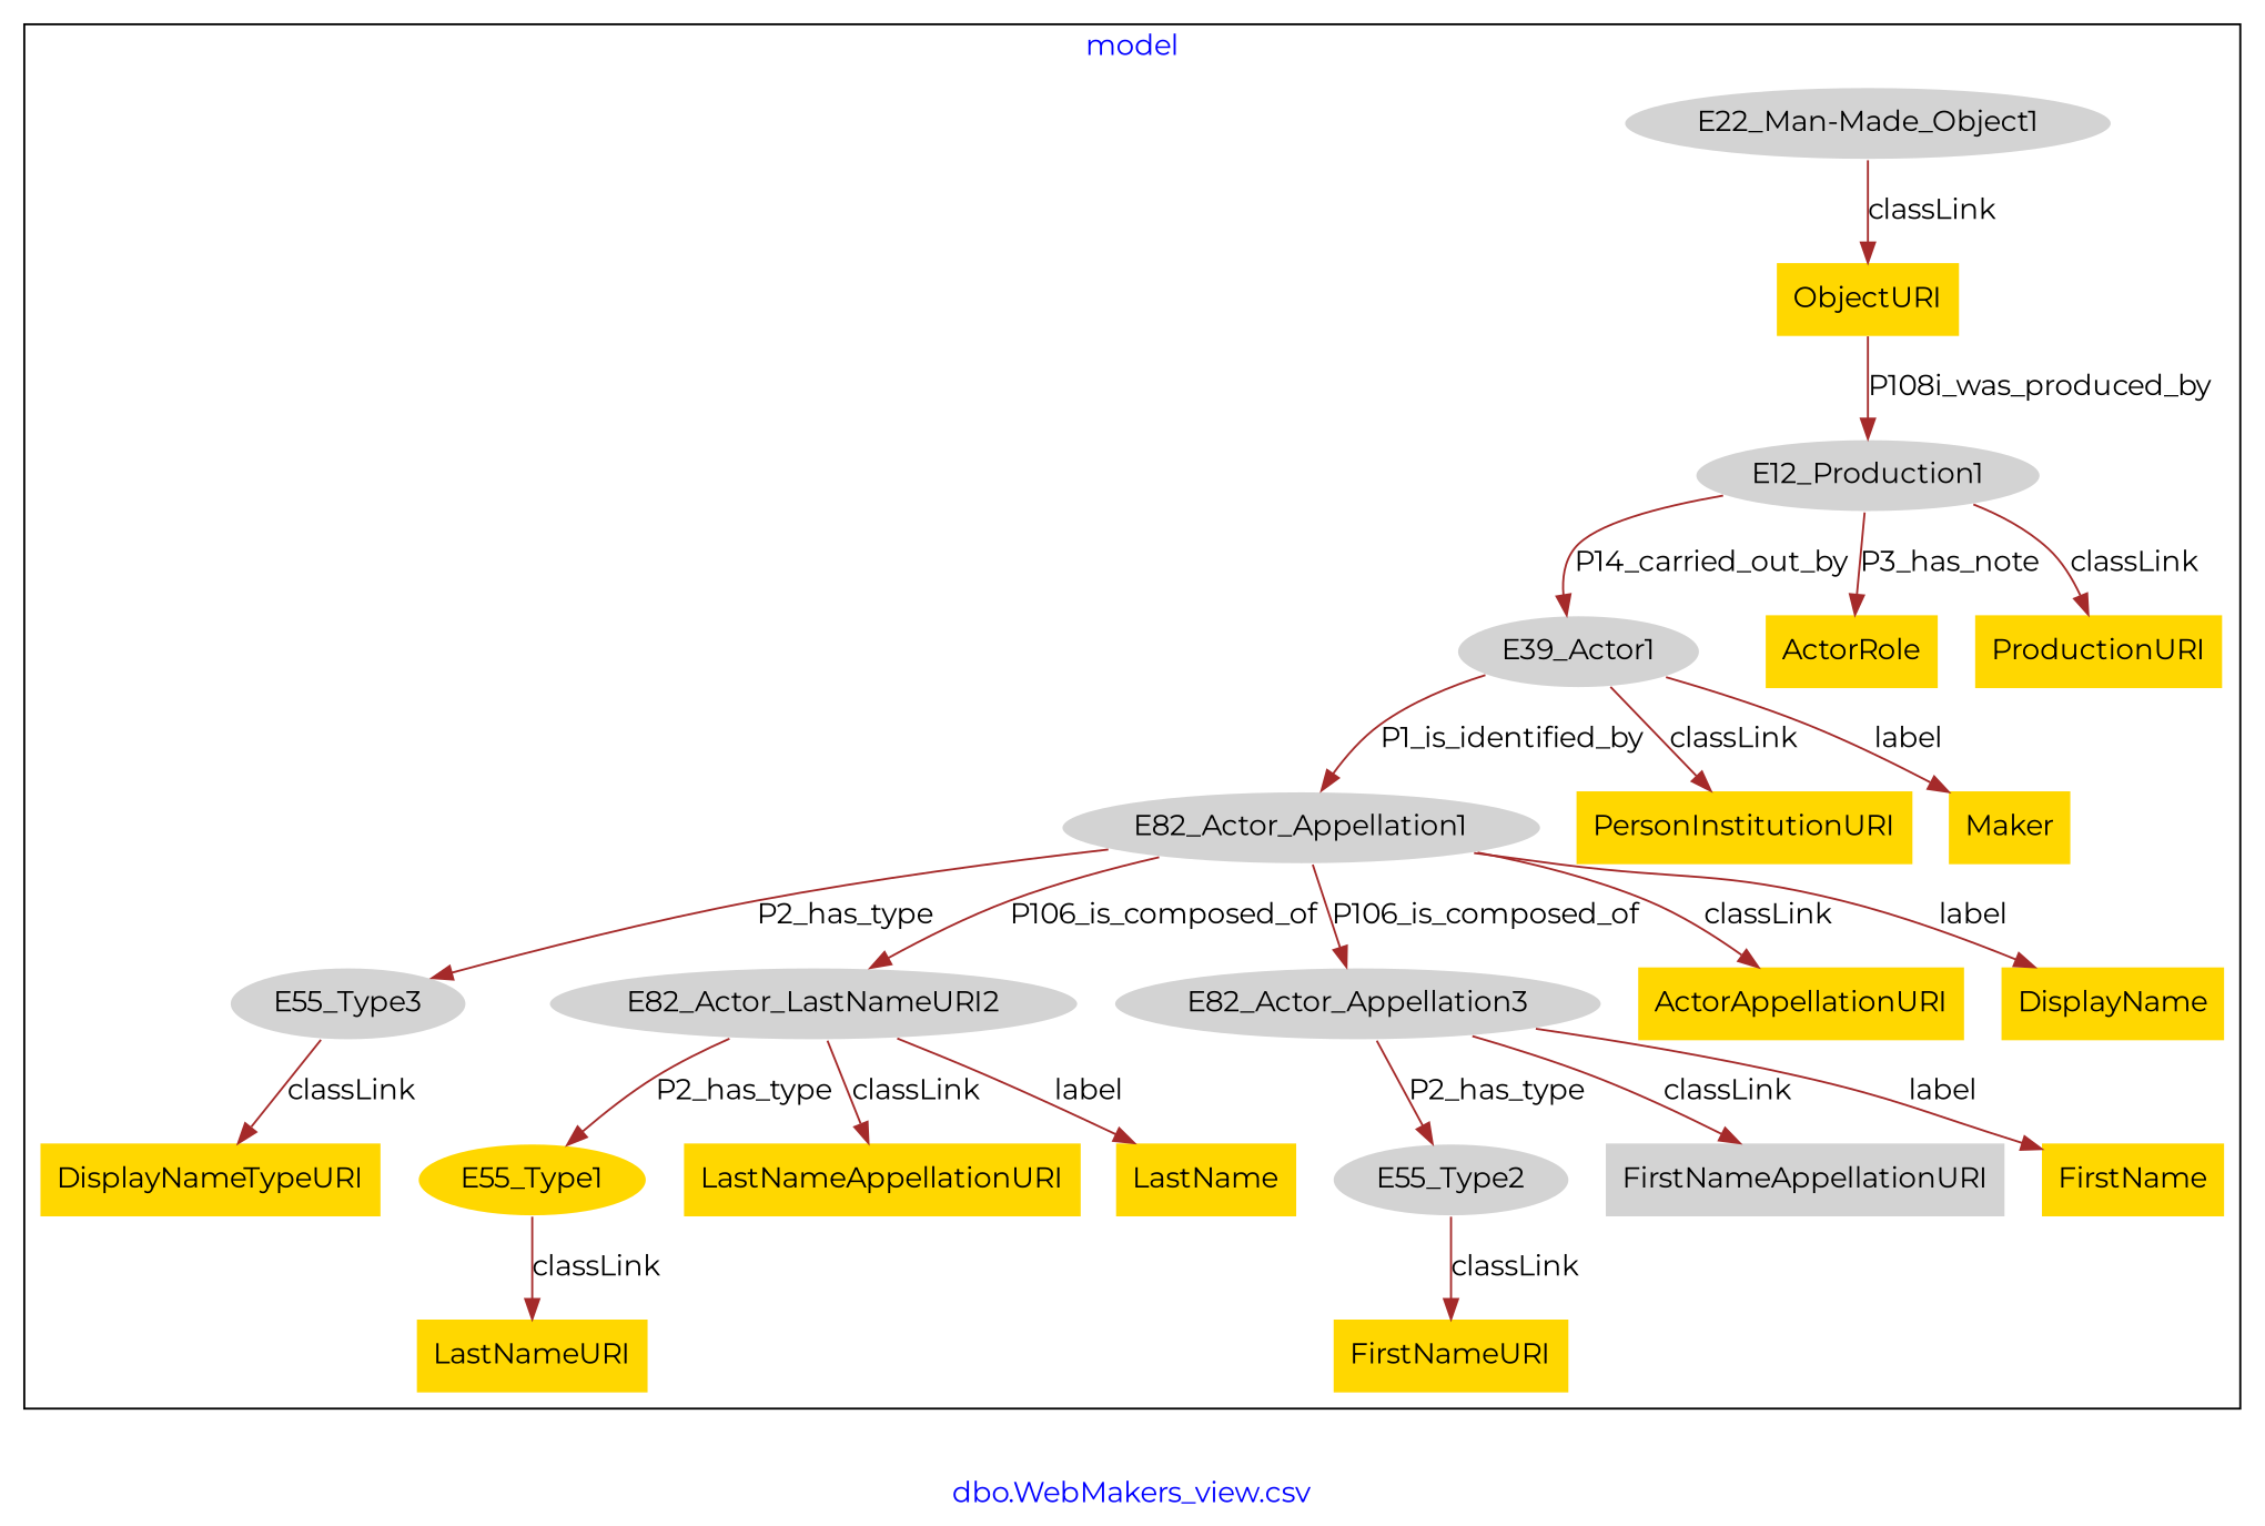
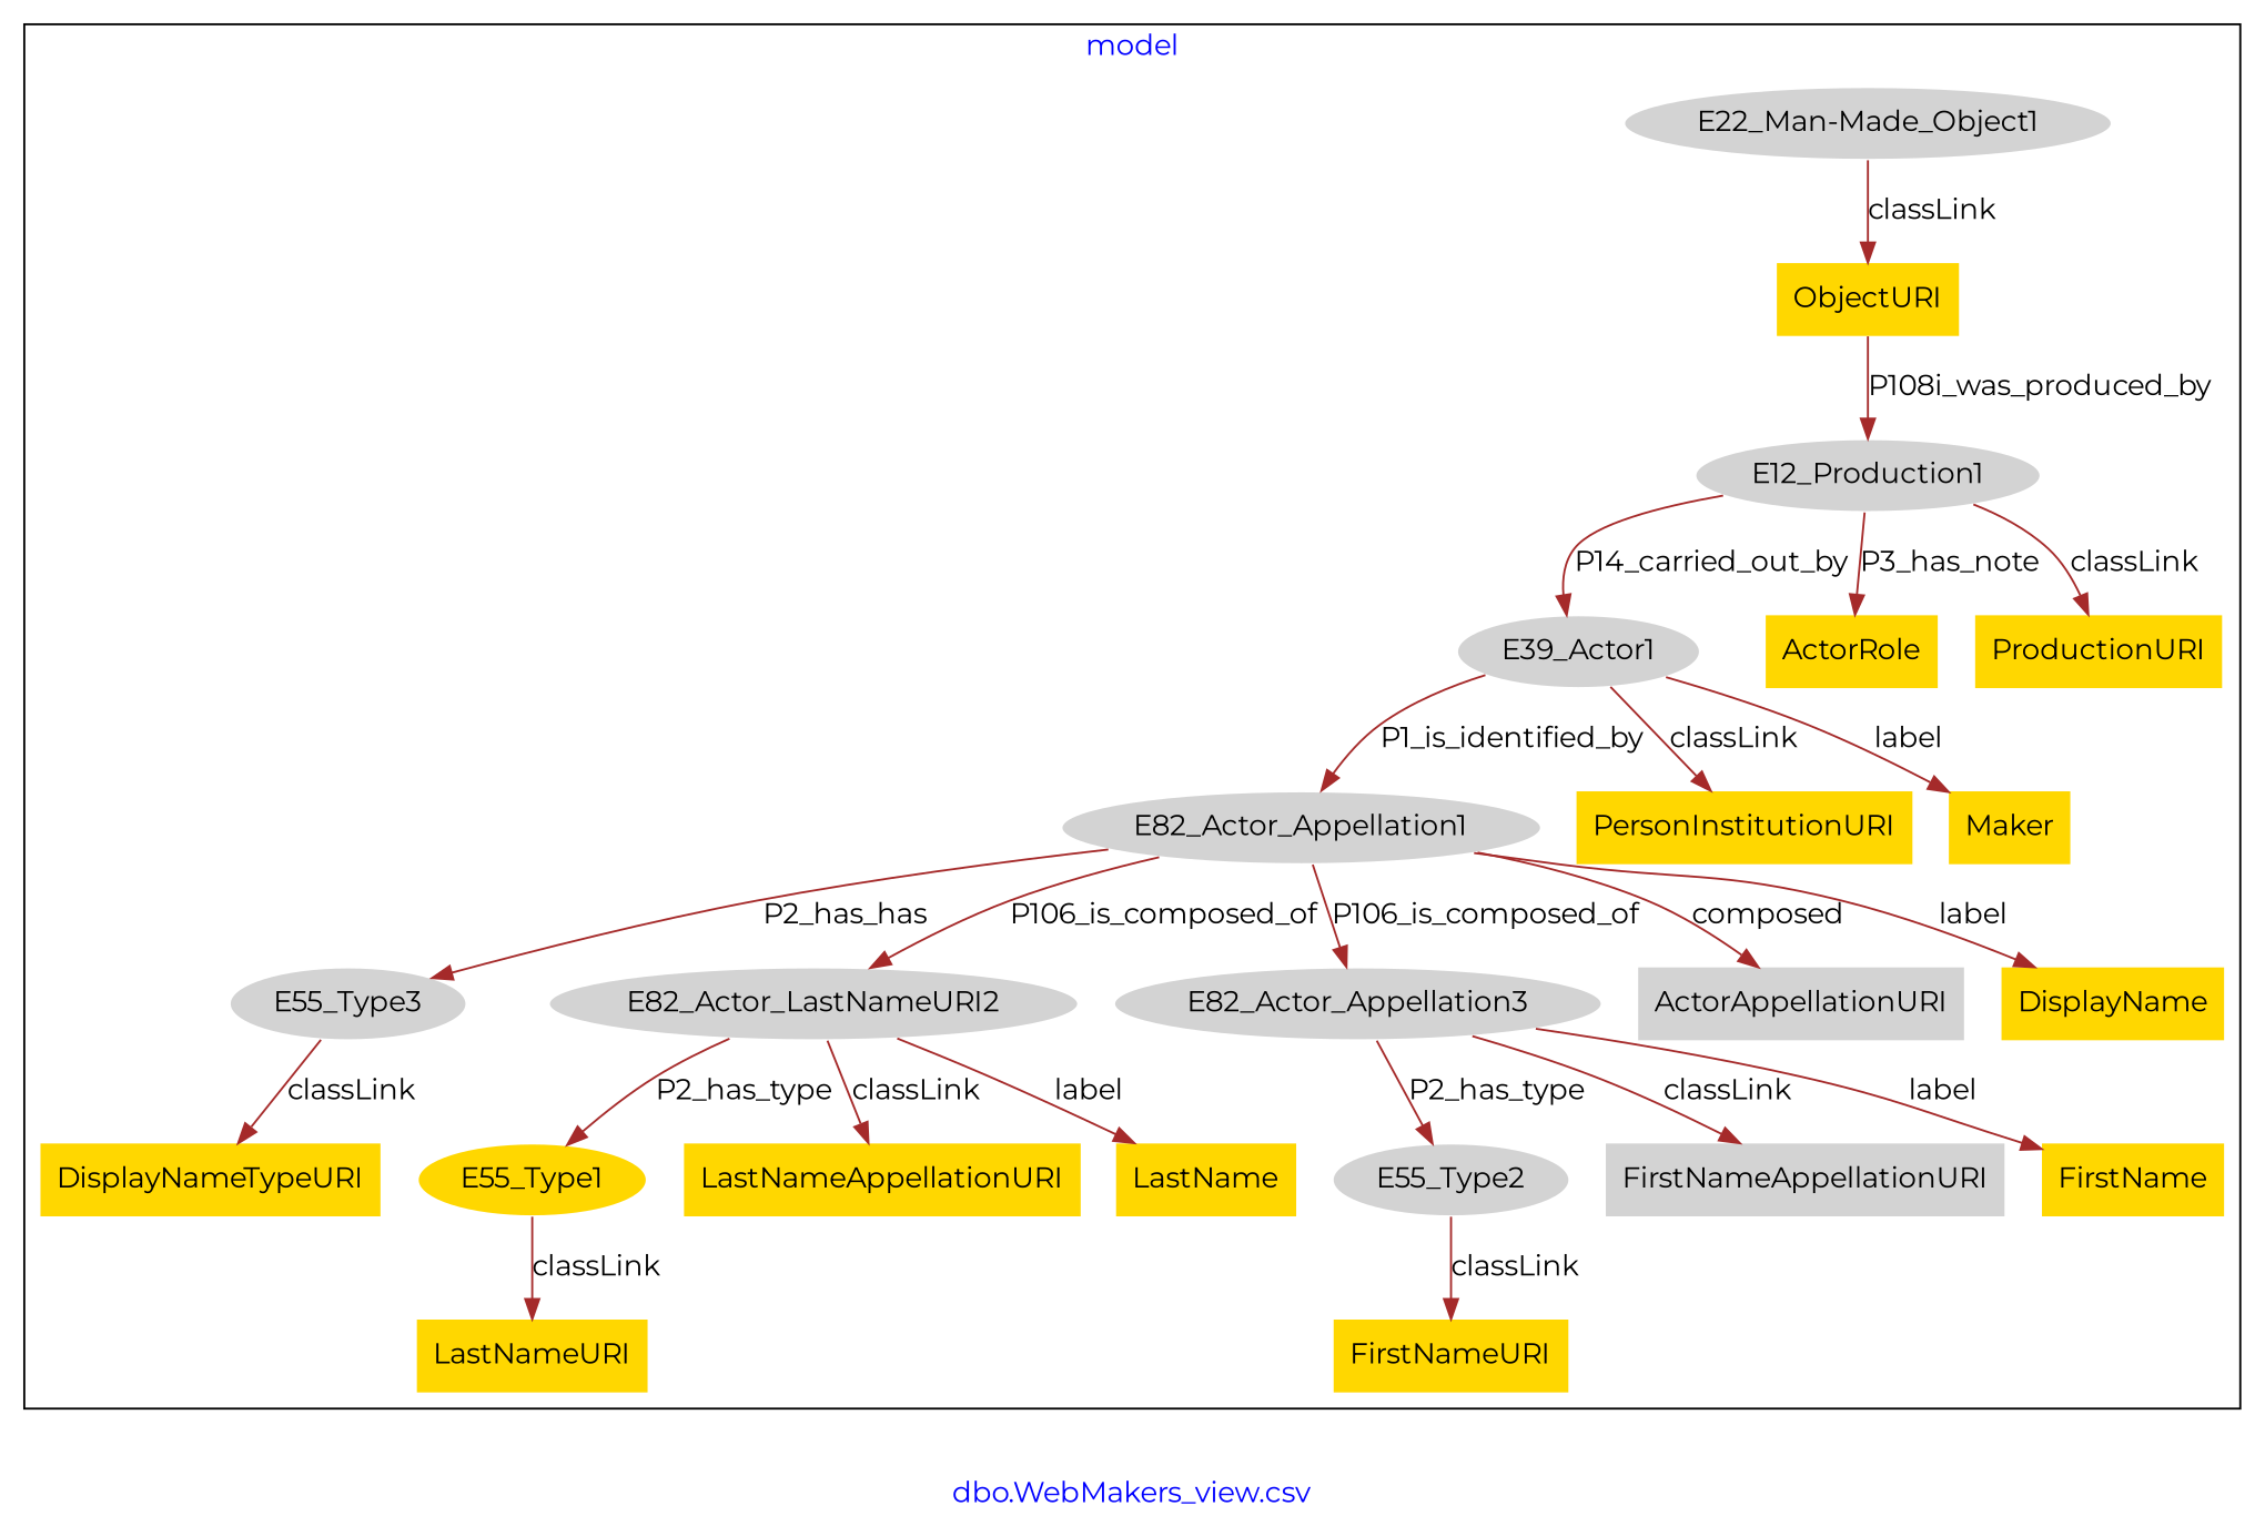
  digraph {
    fontcolor=blue
    fontname=Montserrat
    label="dbo.WebMakers_view.csv"
    remincross=true
    node [fillcolor=gold fontname=Montserrat style=filled shape=plaintext]
    edge [color=brown fontcolor=black fontname=Montserrat]
    n1 [color=white fillcolor=lightgray label=E12_Production1 shape=""]
    n2 [color=white fillcolor=lightgray label=E39_Actor1 shape=""]
    n3 [label=ActorRole]
    n4 [label=ProductionURI]
    n5 [color=white fillcolor=lightgray label="E22_Man-Made_Object1" shape=""]
    n6 [label=ObjectURI]
    n7 [color=white fillcolor=lightgray label=E82_Actor_Appellation1 shape=""]
    n8 [label=PersonInstitutionURI]
    n9 [label=Maker]
    n10 [color=white label=E55_Type1 shape=""]
    n11 [label=LastNameURI]
    n12 [color=white fillcolor=lightgray label=E55_Type2 shape=""]
    n13 [label=FirstNameURI]
    n14 [color=white fillcolor=lightgray label=E55_Type3 shape=""]
    n15 [label=DisplayNameTypeURI]
    n16 [color=white fillcolor=lightgray label=E82_Actor_LastNameURI2 shape=""]
    n17 [color=white fillcolor=lightgray label=E82_Actor_Appellation3 shape=""]
-   n18 [label=ActorAppellationURI]
+   n18 [fillcolor=lightgray label=ActorAppellationURI]
    n19 [label=DisplayName]
    n20 [label=LastNameAppellationURI]
    n21 [label=LastName]
    n22 [fillcolor=lightgray label=FirstNameAppellationURI]
    n23 [label=FirstName]
    subgraph cluster_1 {
      label=model
      n1
      n2
      n3
      n4
      n5
      n6
      n7
      n8
      n9
      n10
      n11
      n12
      n13
      n14
      n15
      n16
      n17
      n18
      n19
      n20
      n21
      n22
      n23
    }
    n1 -> n2 [label=P14_carried_out_by]
    n1 -> n3 [label=P3_has_note]
    n1 -> n4 [label=classLink]
    n2 -> n7 [label=P1_is_identified_by]
    n2 -> n8 [label=classLink]
    n2 -> n9 [label=label]
    n5 -> n6 [label=classLink]
    n6 -> n1 [label=P108i_was_produced_by]
-   n7 -> n14 [label=P2_has_type]
+   n7 -> n14 [label=P2_has_has]
    n7 -> n16 [label=P106_is_composed_of]
    n7 -> n17 [label=P106_is_composed_of]
-   n7 -> n18 [label=classLink]
+   n7 -> n18 [label=composed]
    n7 -> n19 [label=label]
    n10 -> n11 [label=classLink]
    n12 -> n13 [label=classLink]
    n14 -> n15 [label=classLink]
    n16 -> n10 [label=P2_has_type]
    n16 -> n20 [label=classLink]
    n16 -> n21 [label=label]
    n17 -> n12 [label=P2_has_type]
    n17 -> n22 [label=classLink]
    n17 -> n23 [label=label]
  }
